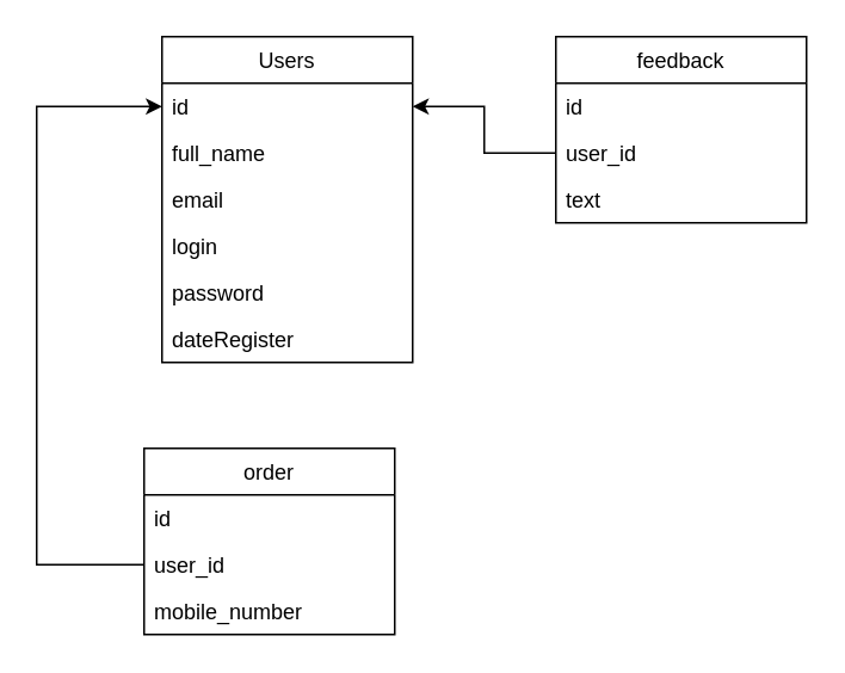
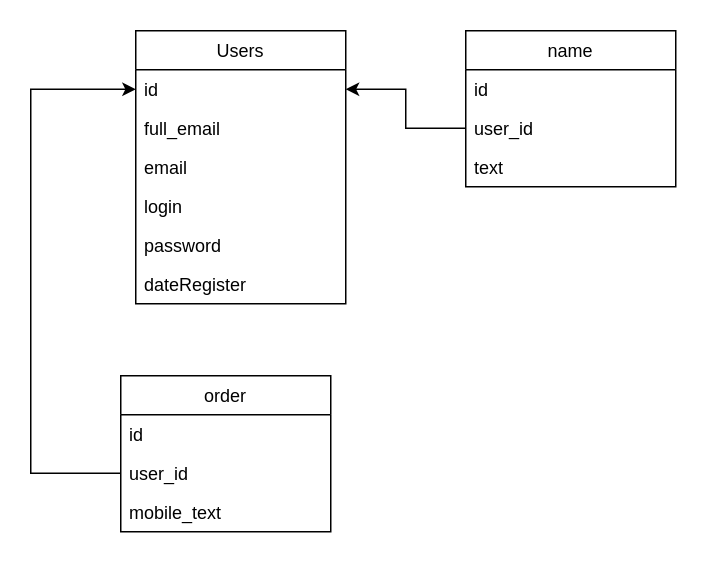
  <mxCell id="0" />
  <mxCell id="1" parent="0" />
  <mxCell id="2" value="Users" style="swimlane;fontStyle=0;childLayout=stackLayout;horizontal=1;startSize=26;fillColor=none;horizontalStack=0;resizeParent=1;resizeParentMax=0;resizeLast=0;collapsible=1;marginBottom=0;" vertex="1" parent="1"><mxGeometry x="90" y="20" width="140" height="182" as="geometry" /></mxCell>
  <mxCell id="3" value="id" style="text;strokeColor=none;fillColor=none;align=left;verticalAlign=top;spacingLeft=4;spacingRight=4;overflow=hidden;rotatable=0;points=[[0,0.5],[1,0.5]];portConstraint=eastwest;" vertex="1" parent="2"><mxGeometry y="26" width="140" height="26" as="geometry" /></mxCell>
- <mxCell id="4" value="full_name" style="text;strokeColor=none;fillColor=none;align=left;verticalAlign=top;spacingLeft=4;spacingRight=4;overflow=hidden;rotatable=0;points=[[0,0.5],[1,0.5]];portConstraint=eastwest;" vertex="1" parent="2"><mxGeometry y="52" width="140" height="26" as="geometry" /></mxCell>
+ <mxCell id="4" value="full_email" style="text;strokeColor=none;fillColor=none;align=left;verticalAlign=top;spacingLeft=4;spacingRight=4;overflow=hidden;rotatable=0;points=[[0,0.5],[1,0.5]];portConstraint=eastwest;" vertex="1" parent="2"><mxGeometry y="52" width="140" height="26" as="geometry" /></mxCell>
  <mxCell id="5" value="email" style="text;strokeColor=none;fillColor=none;align=left;verticalAlign=top;spacingLeft=4;spacingRight=4;overflow=hidden;rotatable=0;points=[[0,0.5],[1,0.5]];portConstraint=eastwest;" vertex="1" parent="2"><mxGeometry y="78" width="140" height="26" as="geometry" /></mxCell>
  <mxCell id="6" value="login" style="text;strokeColor=none;fillColor=none;align=left;verticalAlign=top;spacingLeft=4;spacingRight=4;overflow=hidden;rotatable=0;points=[[0,0.5],[1,0.5]];portConstraint=eastwest;" vertex="1" parent="2"><mxGeometry y="104" width="140" height="26" as="geometry" /></mxCell>
  <mxCell id="7" value="password" style="text;strokeColor=none;fillColor=none;align=left;verticalAlign=top;spacingLeft=4;spacingRight=4;overflow=hidden;rotatable=0;points=[[0,0.5],[1,0.5]];portConstraint=eastwest;" vertex="1" parent="2"><mxGeometry y="130" width="140" height="26" as="geometry" /></mxCell>
  <mxCell id="8" value="dateRegister" style="text;strokeColor=none;fillColor=none;align=left;verticalAlign=top;spacingLeft=4;spacingRight=4;overflow=hidden;rotatable=0;points=[[0,0.5],[1,0.5]];portConstraint=eastwest;" vertex="1" parent="2"><mxGeometry y="156" width="140" height="26" as="geometry" /></mxCell>
- <mxCell id="9" value="feedback" style="swimlane;fontStyle=0;childLayout=stackLayout;horizontal=1;startSize=26;fillColor=none;horizontalStack=0;resizeParent=1;resizeParentMax=0;resizeLast=0;collapsible=1;marginBottom=0;" vertex="1" parent="1"><mxGeometry x="310" y="20" width="140" height="104" as="geometry" /></mxCell>
+ <mxCell id="9" value="name" style="swimlane;fontStyle=0;childLayout=stackLayout;horizontal=1;startSize=26;fillColor=none;horizontalStack=0;resizeParent=1;resizeParentMax=0;resizeLast=0;collapsible=1;marginBottom=0;" vertex="1" parent="1"><mxGeometry x="310" y="20" width="140" height="104" as="geometry" /></mxCell>
  <mxCell id="10" value="id" style="text;strokeColor=none;fillColor=none;align=left;verticalAlign=top;spacingLeft=4;spacingRight=4;overflow=hidden;rotatable=0;points=[[0,0.5],[1,0.5]];portConstraint=eastwest;" vertex="1" parent="9"><mxGeometry y="26" width="140" height="26" as="geometry" /></mxCell>
  <mxCell id="11" value="user_id" style="text;strokeColor=none;fillColor=none;align=left;verticalAlign=top;spacingLeft=4;spacingRight=4;overflow=hidden;rotatable=0;points=[[0,0.5],[1,0.5]];portConstraint=eastwest;" vertex="1" parent="9"><mxGeometry y="52" width="140" height="26" as="geometry" /></mxCell>
  <mxCell id="12" value="text" style="text;strokeColor=none;fillColor=none;align=left;verticalAlign=top;spacingLeft=4;spacingRight=4;overflow=hidden;rotatable=0;points=[[0,0.5],[1,0.5]];portConstraint=eastwest;" vertex="1" parent="9"><mxGeometry y="78" width="140" height="26" as="geometry" /></mxCell>
  <mxCell id="13" style="edgeStyle=orthogonalEdgeStyle;rounded=0;orthogonalLoop=1;jettySize=auto;html=1;entryX=1;entryY=0.5;entryDx=0;entryDy=0;" edge="1" parent="1" source="11" target="3"><mxGeometry relative="1" as="geometry" /></mxCell>
  <mxCell id="14" value="order" style="swimlane;fontStyle=0;childLayout=stackLayout;horizontal=1;startSize=26;fillColor=none;horizontalStack=0;resizeParent=1;resizeParentMax=0;resizeLast=0;collapsible=1;marginBottom=0;" vertex="1" parent="1"><mxGeometry x="80" y="250" width="140" height="104" as="geometry" /></mxCell>
  <mxCell id="15" value="id" style="text;strokeColor=none;fillColor=none;align=left;verticalAlign=top;spacingLeft=4;spacingRight=4;overflow=hidden;rotatable=0;points=[[0,0.5],[1,0.5]];portConstraint=eastwest;" vertex="1" parent="14"><mxGeometry y="26" width="140" height="26" as="geometry" /></mxCell>
  <mxCell id="16" value="user_id" style="text;strokeColor=none;fillColor=none;align=left;verticalAlign=top;spacingLeft=4;spacingRight=4;overflow=hidden;rotatable=0;points=[[0,0.5],[1,0.5]];portConstraint=eastwest;" vertex="1" parent="14"><mxGeometry y="52" width="140" height="26" as="geometry" /></mxCell>
- <mxCell id="17" value="mobile_number" style="text;strokeColor=none;fillColor=none;align=left;verticalAlign=top;spacingLeft=4;spacingRight=4;overflow=hidden;rotatable=0;points=[[0,0.5],[1,0.5]];portConstraint=eastwest;" vertex="1" parent="14"><mxGeometry y="78" width="140" height="26" as="geometry" /></mxCell>
+ <mxCell id="17" value="mobile_text" style="text;strokeColor=none;fillColor=none;align=left;verticalAlign=top;spacingLeft=4;spacingRight=4;overflow=hidden;rotatable=0;points=[[0,0.5],[1,0.5]];portConstraint=eastwest;" vertex="1" parent="14"><mxGeometry y="78" width="140" height="26" as="geometry" /></mxCell>
  <mxCell id="18" style="edgeStyle=orthogonalEdgeStyle;rounded=0;orthogonalLoop=1;jettySize=auto;html=1;entryX=0;entryY=0.5;entryDx=0;entryDy=0;" edge="1" parent="1" source="16" target="3"><mxGeometry relative="1" as="geometry"><Array as="points"><mxPoint x="20" y="315" /><mxPoint x="20" y="59" /></Array></mxGeometry></mxCell>
